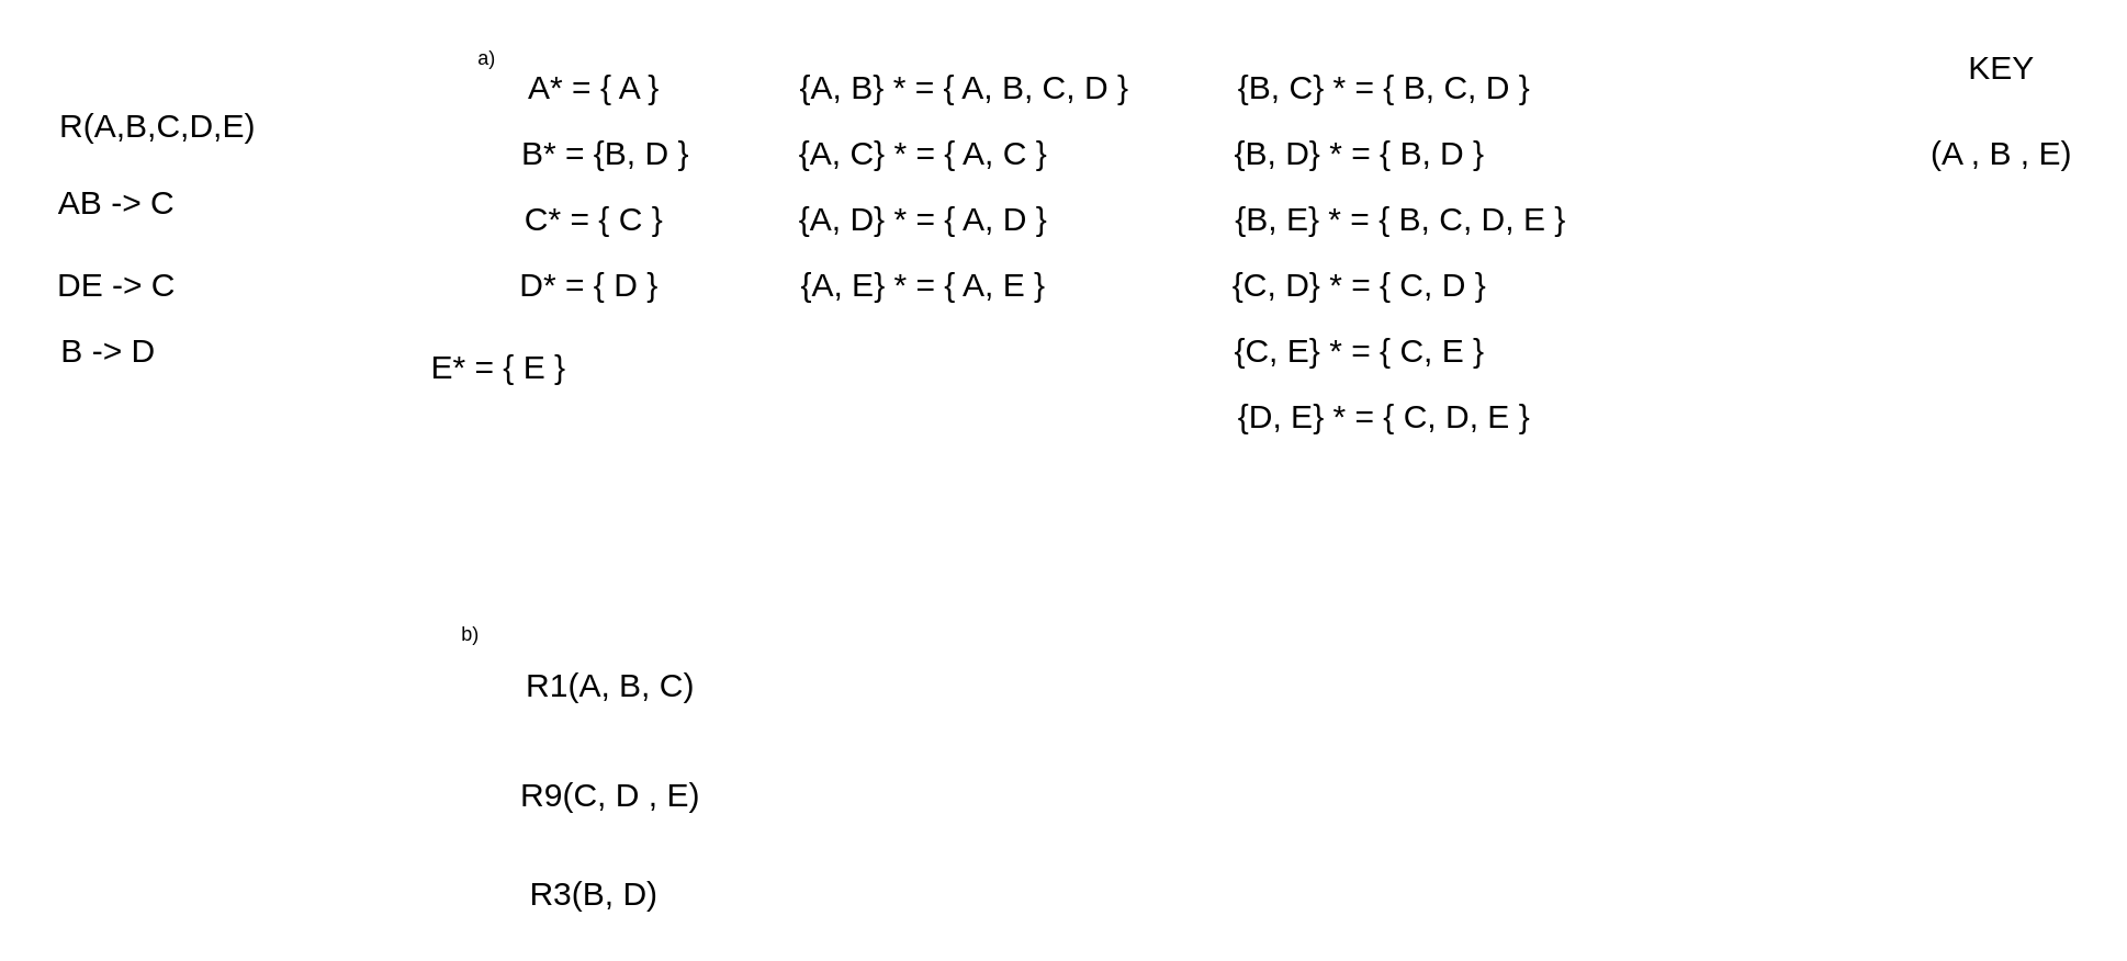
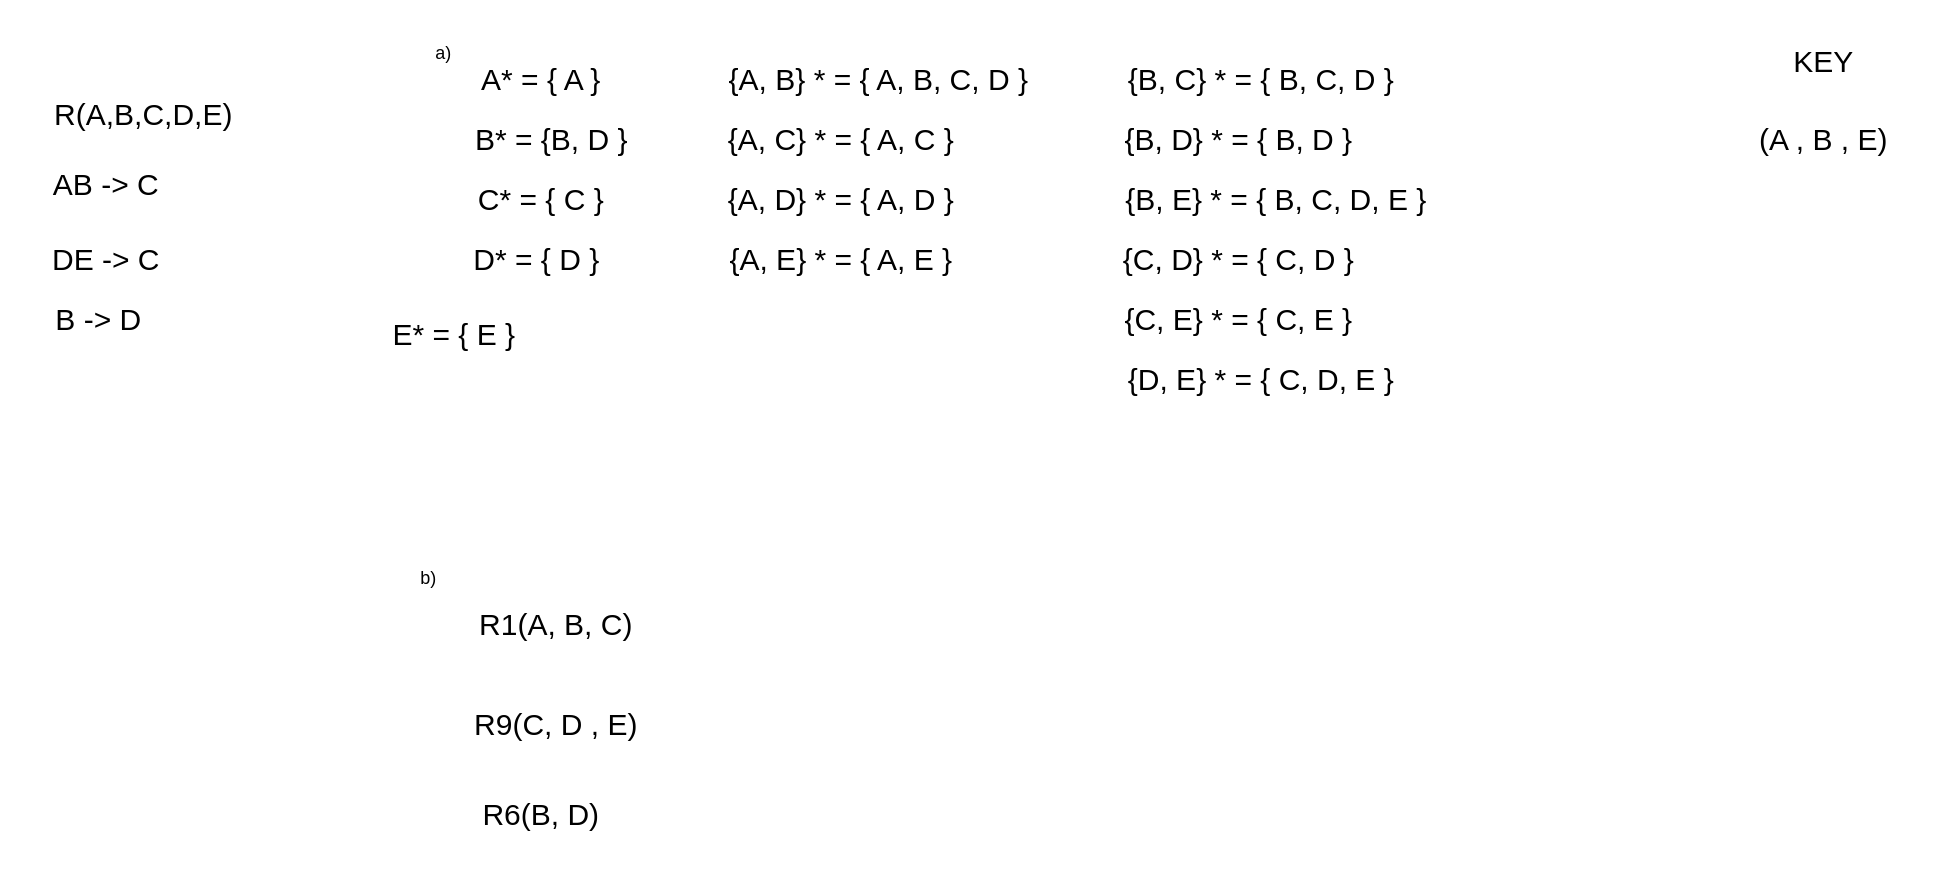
  <mxCell id="0" />
  <mxCell id="1" parent="0" />
  <mxCell id="2" value="&lt;font style=&quot;font-size: 20px;&quot;&gt;R(A,B,C,D,E)&lt;/font&gt;" style="text;html=1;align=center;verticalAlign=middle;resizable=0;points=[];autosize=1;strokeColor=none;fillColor=none;" vertex="1" parent="1"><mxGeometry x="25" y="55" width="140" height="40" as="geometry" /></mxCell>
  <mxCell id="3" value="AB -&amp;gt; C" style="text;html=1;align=center;verticalAlign=middle;resizable=0;points=[];autosize=1;strokeColor=none;fillColor=none;fontSize=20;" vertex="1" parent="1"><mxGeometry x="25" y="102" width="90" height="40" as="geometry" /></mxCell>
  <mxCell id="4" value="DE -&amp;gt; C" style="text;html=1;align=center;verticalAlign=middle;resizable=0;points=[];autosize=1;strokeColor=none;fillColor=none;fontSize=20;" vertex="1" parent="1"><mxGeometry x="20" y="152" width="100" height="40" as="geometry" /></mxCell>
  <mxCell id="5" value="B -&amp;gt; D" style="text;html=1;align=center;verticalAlign=middle;resizable=0;points=[];autosize=1;strokeColor=none;fillColor=none;fontSize=20;" vertex="1" parent="1"><mxGeometry x="25" y="192" width="80" height="40" as="geometry" /></mxCell>
  <mxCell id="6" value="a)" style="text;html=1;align=center;verticalAlign=middle;resizable=0;points=[];autosize=1;strokeColor=none;fillColor=none;" vertex="1" parent="1"><mxGeometry x="280" y="20" width="30" height="30" as="geometry" /></mxCell>
  <mxCell id="7" value="A* = { A }" style="text;html=1;align=center;verticalAlign=middle;resizable=0;points=[];autosize=1;strokeColor=none;fillColor=none;fontSize=20;" vertex="1" parent="1"><mxGeometry x="310" y="32" width="100" height="40" as="geometry" /></mxCell>
  <mxCell id="8" value="B* = {B, D }" style="text;html=1;align=center;verticalAlign=middle;resizable=0;points=[];autosize=1;strokeColor=none;fillColor=none;fontSize=20;" vertex="1" parent="1"><mxGeometry x="302" y="72" width="130" height="40" as="geometry" /></mxCell>
  <mxCell id="9" value="&lt;font style=&quot;font-size: 20px;&quot;&gt;C* = { C }&lt;/font&gt;" style="text;html=1;align=center;verticalAlign=middle;resizable=0;points=[];autosize=1;strokeColor=none;fillColor=none;" vertex="1" parent="1"><mxGeometry x="305" y="112" width="110" height="40" as="geometry" /></mxCell>
  <mxCell id="10" value="D* = { D }" style="text;html=1;align=center;verticalAlign=middle;resizable=0;points=[];autosize=1;strokeColor=none;fillColor=none;fontSize=20;" vertex="1" parent="1"><mxGeometry x="302" y="152" width="110" height="40" as="geometry" /></mxCell>
  <mxCell id="11" value="E* = { E }" style="text;html=1;align=center;verticalAlign=middle;resizable=0;points=[];autosize=1;strokeColor=none;fillColor=none;fontSize=20;" vertex="1" parent="1"><mxGeometry x="247" y="202" width="110" height="40" as="geometry" /></mxCell>
  <mxCell id="12" value="{A, B} * = { A, B, C, D }" style="text;html=1;align=center;verticalAlign=middle;resizable=0;points=[];autosize=1;strokeColor=none;fillColor=none;fontSize=20;" vertex="1" parent="1"><mxGeometry x="475" y="32" width="220" height="40" as="geometry" /></mxCell>
  <mxCell id="13" value="{A, C} * = { A, C }" style="text;html=1;align=center;verticalAlign=middle;resizable=0;points=[];autosize=1;strokeColor=none;fillColor=none;fontSize=20;" vertex="1" parent="1"><mxGeometry x="475" y="72" width="170" height="40" as="geometry" /></mxCell>
  <mxCell id="14" value="{A, D} * = { A, D }" style="text;html=1;align=center;verticalAlign=middle;resizable=0;points=[];autosize=1;strokeColor=none;fillColor=none;fontSize=20;" vertex="1" parent="1"><mxGeometry x="475" y="112" width="170" height="40" as="geometry" /></mxCell>
  <mxCell id="15" value="{A, E} * = { A, E }" style="text;html=1;align=center;verticalAlign=middle;resizable=0;points=[];autosize=1;strokeColor=none;fillColor=none;fontSize=20;" vertex="1" parent="1"><mxGeometry x="475" y="152" width="170" height="40" as="geometry" /></mxCell>
  <mxCell id="16" value="{B, C} * = { B, C, D }" style="text;html=1;align=center;verticalAlign=middle;resizable=0;points=[];autosize=1;strokeColor=none;fillColor=none;fontSize=20;" vertex="1" parent="1"><mxGeometry x="740" y="32" width="200" height="40" as="geometry" /></mxCell>
  <mxCell id="17" value="{B, D} * = { B, D }" style="text;html=1;align=center;verticalAlign=middle;resizable=0;points=[];autosize=1;strokeColor=none;fillColor=none;fontSize=20;" vertex="1" parent="1"><mxGeometry x="735" y="72" width="180" height="40" as="geometry" /></mxCell>
  <mxCell id="18" value="{B, E} * = { B, C, D, E }" style="text;html=1;align=center;verticalAlign=middle;resizable=0;points=[];autosize=1;strokeColor=none;fillColor=none;fontSize=20;" vertex="1" parent="1"><mxGeometry x="740" y="112" width="220" height="40" as="geometry" /></mxCell>
  <mxCell id="19" value="{C, D} * = { C, D }" style="text;html=1;align=center;verticalAlign=middle;resizable=0;points=[];autosize=1;strokeColor=none;fillColor=none;fontSize=20;" vertex="1" parent="1"><mxGeometry x="735" y="152" width="180" height="40" as="geometry" /></mxCell>
  <mxCell id="20" value="{C, E} * = { C, E }" style="text;html=1;align=center;verticalAlign=middle;resizable=0;points=[];autosize=1;strokeColor=none;fillColor=none;fontSize=20;" vertex="1" parent="1"><mxGeometry x="735" y="192" width="180" height="40" as="geometry" /></mxCell>
  <mxCell id="21" value="{D, E} * = { C, D, E }" style="text;html=1;align=center;verticalAlign=middle;resizable=0;points=[];autosize=1;strokeColor=none;fillColor=none;fontSize=20;" vertex="1" parent="1"><mxGeometry x="740" y="232" width="200" height="40" as="geometry" /></mxCell>
  <mxCell id="22" value="KEY" style="text;html=1;align=center;verticalAlign=middle;resizable=0;points=[];autosize=1;strokeColor=none;fillColor=none;fontSize=20;" vertex="1" parent="1"><mxGeometry x="1185" y="20" width="60" height="40" as="geometry" /></mxCell>
  <mxCell id="23" value="(A , B , E)" style="text;html=1;align=center;verticalAlign=middle;resizable=0;points=[];autosize=1;strokeColor=none;fillColor=none;fontSize=20;" vertex="1" parent="1"><mxGeometry x="1160" y="72" width="110" height="40" as="geometry" /></mxCell>
  <mxCell id="24" value="b)" style="text;html=1;align=center;verticalAlign=middle;resizable=0;points=[];autosize=1;strokeColor=none;fillColor=none;" vertex="1" parent="1"><mxGeometry x="270" y="370" width="30" height="30" as="geometry" /></mxCell>
  <mxCell id="25" value="R1(A, B, C)" style="text;html=1;align=center;verticalAlign=middle;resizable=0;points=[];autosize=1;strokeColor=none;fillColor=none;fontSize=20;" vertex="1" parent="1"><mxGeometry x="305" y="395" width="130" height="40" as="geometry" /></mxCell>
  <mxCell id="26" value="R9(C, D , E)" style="text;html=1;align=center;verticalAlign=middle;resizable=0;points=[];autosize=1;strokeColor=none;fillColor=none;fontSize=20;" vertex="1" parent="1"><mxGeometry x="305" y="462" width="130" height="40" as="geometry" /></mxCell>
- <mxCell id="27" value="R3(B, D)" style="text;html=1;align=center;verticalAlign=middle;resizable=0;points=[];autosize=1;strokeColor=none;fillColor=none;fontSize=20;" vertex="1" parent="1"><mxGeometry x="310" y="522" width="100" height="40" as="geometry" /></mxCell>
+ <mxCell id="27" value="R6(B, D)" style="text;html=1;align=center;verticalAlign=middle;resizable=0;points=[];autosize=1;strokeColor=none;fillColor=none;fontSize=20;" vertex="1" parent="1"><mxGeometry x="310" y="522" width="100" height="40" as="geometry" /></mxCell>
